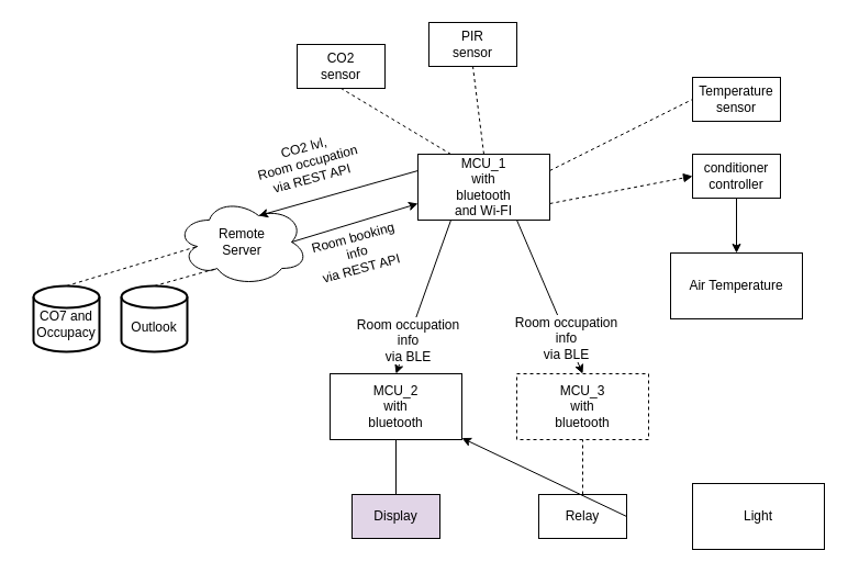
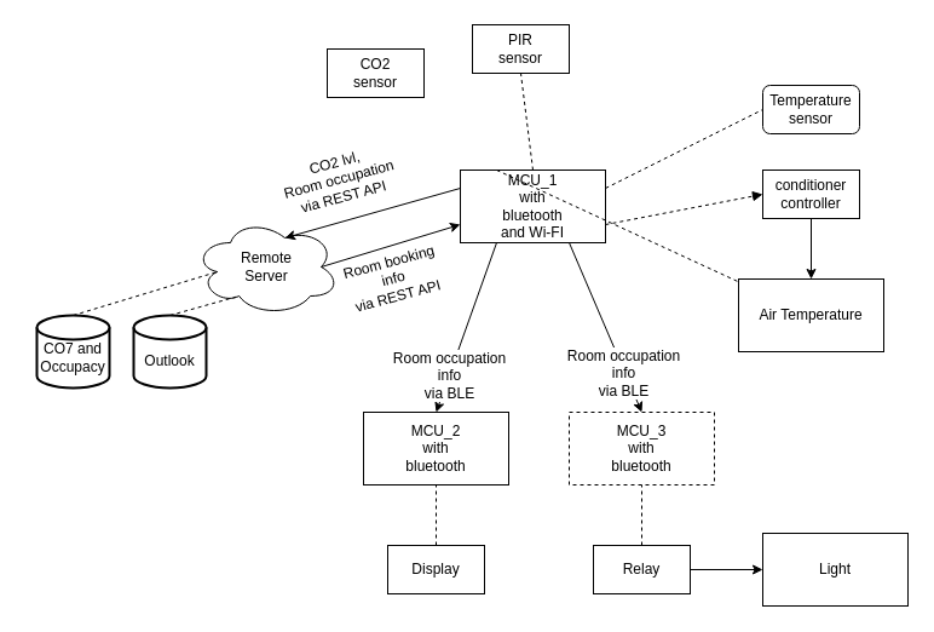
  <mxCell id="0" />
  <mxCell id="1" parent="0" />
  <mxCell id="2" value="&lt;div&gt;MCU_1&lt;/div&gt;&lt;div&gt;with&lt;/div&gt;&lt;div&gt;bluetooth &lt;br&gt;&lt;/div&gt;&lt;div&gt;and Wi-FI&lt;br&gt;&lt;/div&gt;" style="rounded=0;whiteSpace=wrap;html=1;" parent="1" vertex="1"><mxGeometry x="380" y="140" width="120" height="60" as="geometry" /></mxCell>
- <mxCell id="3" value="&lt;div&gt;Temperature&lt;/div&gt;&lt;div&gt;sensor&lt;br&gt;&lt;/div&gt;" style="rounded=0;whiteSpace=wrap;html=1;" parent="1" vertex="1"><mxGeometry x="630" y="70" width="80" height="40" as="geometry" /></mxCell>
+ <mxCell id="3" value="&lt;div&gt;Temperature&lt;/div&gt;&lt;div&gt;sensor&lt;br&gt;&lt;/div&gt;" style="whiteSpace=wrap;html=1;rounded=1;" parent="1" vertex="1"><mxGeometry x="630" y="70" width="80" height="40" as="geometry" /></mxCell>
  <mxCell id="4" value="&lt;div&gt;CO2 &lt;br&gt;&lt;/div&gt;&lt;div&gt;sensor&lt;br&gt;&lt;/div&gt;" style="rounded=0;whiteSpace=wrap;html=1;" parent="1" vertex="1"><mxGeometry x="270" y="40" width="80" height="40" as="geometry" /></mxCell>
  <mxCell id="5" value="&lt;div&gt;PIR&lt;/div&gt;&lt;div&gt;sensor&lt;/div&gt;" style="rounded=0;whiteSpace=wrap;html=1;" parent="1" vertex="1"><mxGeometry x="390" y="20" width="80" height="40" as="geometry" /></mxCell>
  <mxCell id="6" value="&lt;div&gt;MCU_3&lt;/div&gt;&lt;div&gt;with&lt;/div&gt;&lt;div&gt;bluetooth&lt;br&gt;&lt;/div&gt;" style="rounded=0;whiteSpace=wrap;html=1;dashed=1;" parent="1" vertex="1"><mxGeometry x="470" y="340" width="120" height="60" as="geometry" /></mxCell>
  <mxCell id="7" value="&lt;div&gt;Remote&lt;/div&gt;&lt;div&gt;Server&lt;br&gt;&lt;/div&gt;" style="ellipse;shape=cloud;whiteSpace=wrap;html=1;" parent="1" vertex="1"><mxGeometry x="160" y="180" width="120" height="80" as="geometry" /></mxCell>
  <mxCell id="8" value="" style="strokeWidth=2;html=1;shape=mxgraph.flowchart.database;whiteSpace=wrap;" parent="1" vertex="1"><mxGeometry y="260" width="60" height="60" as="geometry" x="30" /></mxCell>
  <mxCell id="9" value="Relay" style="rounded=0;whiteSpace=wrap;html=1;" parent="1" vertex="1"><mxGeometry x="490" y="450" width="80" height="40" as="geometry" /></mxCell>
  <mxCell id="10" value="Air Temperature" style="rounded=0;whiteSpace=wrap;html=1;" parent="1" vertex="1"><mxGeometry x="610" y="230" width="120" height="60" as="geometry" /></mxCell>
  <mxCell id="11" value="&lt;div&gt;conditioner&lt;/div&gt;&lt;div&gt;controller&lt;br&gt;&lt;/div&gt;" style="rounded=0;whiteSpace=wrap;html=1;" parent="1" vertex="1"><mxGeometry x="630" y="140" width="80" height="40" as="geometry" /></mxCell>
  <mxCell id="12" value="&lt;div&gt;&lt;br&gt;&lt;/div&gt;&lt;div&gt;Outlook&lt;br&gt;&lt;/div&gt;" style="strokeWidth=2;html=1;shape=mxgraph.flowchart.database;whiteSpace=wrap;" parent="1" vertex="1"><mxGeometry x="110" y="260" width="60" height="60" as="geometry" /></mxCell>
  <mxCell id="13" value="CO7 and Occupacy" style="text;html=1;strokeColor=none;fillColor=none;align=center;verticalAlign=middle;whiteSpace=wrap;rounded=0;" parent="1" vertex="1"><mxGeometry x="20" y="280" width="80" height="30" as="geometry" /></mxCell>
- <mxCell id="14" value="" style="endArrow=none;dashed=1;html=1;entryX=0.5;entryY=1;entryDx=0;entryDy=0;exitX=0.25;exitY=0;exitDx=0;exitDy=0;" parent="1" source="2" target="4" edge="1"><mxGeometry width="50" height="50" relative="1" as="geometry"><mxPoint x="430" y="130" as="sourcePoint" /><mxPoint x="480" y="80" as="targetPoint" /></mxGeometry></mxCell>
+ <mxCell id="14" value="" style="endArrow=none;dashed=1;html=1;exitX=0.25;exitY=0;exitDx=0;exitDy=0;" parent="1" source="2" target="10" edge="1"><mxGeometry width="50" height="50" relative="1" as="geometry"><mxPoint x="430" y="130" as="sourcePoint" /><mxPoint x="480" y="80" as="targetPoint" /></mxGeometry></mxCell>
  <mxCell id="15" value="" style="endArrow=none;dashed=1;html=1;entryX=0.5;entryY=1;entryDx=0;entryDy=0;exitX=0.5;exitY=0;exitDx=0;exitDy=0;" parent="1" source="2" target="5" edge="1"><mxGeometry width="50" height="50" relative="1" as="geometry"><mxPoint x="460" y="130" as="sourcePoint" /><mxPoint x="510" y="80" as="targetPoint" /></mxGeometry></mxCell>
  <mxCell id="16" value="" style="endArrow=none;dashed=1;html=1;exitX=0.5;exitY=0;exitDx=0;exitDy=0;exitPerimeter=0;entryX=0.31;entryY=0.8;entryDx=0;entryDy=0;entryPerimeter=0;" parent="1" source="12" target="7" edge="1"><mxGeometry width="50" height="50" relative="1" as="geometry"><mxPoint x="130" y="340" as="sourcePoint" /><mxPoint x="200" y="300" as="targetPoint" /></mxGeometry></mxCell>
  <mxCell id="17" value="" style="endArrow=none;dashed=1;html=1;entryX=0.16;entryY=0.55;entryDx=0;entryDy=0;entryPerimeter=0;exitX=0.5;exitY=0;exitDx=0;exitDy=0;exitPerimeter=0;" parent="1" source="8" target="7" edge="1"><mxGeometry width="50" height="50" relative="1" as="geometry"><mxPoint x="210" y="360" as="sourcePoint" /><mxPoint x="260" y="310" as="targetPoint" /></mxGeometry></mxCell>
  <mxCell id="18" value="" style="endArrow=block;dashed=1;html=1;entryX=0;entryY=0.5;entryDx=0;entryDy=0;exitX=1;exitY=0.75;exitDx=0;exitDy=0;" parent="1" source="2" target="11" edge="1"><mxGeometry width="50" height="50" relative="1" as="geometry"><mxPoint x="710" y="250" as="sourcePoint" /><mxPoint x="680" y="315" as="targetPoint" /></mxGeometry></mxCell>
  <mxCell id="19" value="" style="endArrow=none;dashed=1;html=1;entryX=0;entryY=0.5;entryDx=0;entryDy=0;exitX=1;exitY=0.25;exitDx=0;exitDy=0;" parent="1" source="2" target="3" edge="1"><mxGeometry width="50" height="50" relative="1" as="geometry"><mxPoint x="640" y="125" as="sourcePoint" /><mxPoint x="690" y="75" as="targetPoint" /></mxGeometry></mxCell>
  <mxCell id="20" value="" style="endArrow=none;dashed=1;html=1;entryX=0.5;entryY=1;entryDx=0;entryDy=0;exitX=0.5;exitY=0;exitDx=0;exitDy=0;" parent="1" source="9" target="6" edge="1"><mxGeometry width="50" height="50" relative="1" as="geometry"><mxPoint x="627" y="495" as="sourcePoint" /><mxPoint x="677" y="445" as="targetPoint" /></mxGeometry></mxCell>
  <mxCell id="21" value="MCU_2&lt;br&gt;&lt;div&gt;with&lt;/div&gt;&lt;div&gt;bluetooth&lt;br&gt;&lt;/div&gt;" style="rounded=0;whiteSpace=wrap;html=1;" parent="1" vertex="1"><mxGeometry x="300" y="340" width="120" height="60" as="geometry" /></mxCell>
- <mxCell id="22" value="Display" style="rounded=0;whiteSpace=wrap;html=1;fillColor=#e1d5e7;" parent="1" vertex="1"><mxGeometry x="320" y="450" width="80" height="40" as="geometry" /></mxCell>
- <mxCell id="23" value="" style="endArrow=none;dashed=0;html=1;entryX=0.5;entryY=1;entryDx=0;entryDy=0;exitX=0.5;exitY=0;exitDx=0;exitDy=0;" parent="1" source="22" target="21" edge="1"><mxGeometry width="50" height="50" relative="1" as="geometry"><mxPoint x="467" y="495" as="sourcePoint" /><mxPoint x="517" y="445" as="targetPoint" /></mxGeometry></mxCell>
+ <mxCell id="22" value="Display" style="rounded=0;whiteSpace=wrap;html=1;" parent="1" vertex="1"><mxGeometry x="320" y="450" width="80" height="40" as="geometry" /></mxCell>
+ <mxCell id="23" value="" style="endArrow=none;dashed=1;html=1;entryX=0.5;entryY=1;entryDx=0;entryDy=0;exitX=0.5;exitY=0;exitDx=0;exitDy=0;" parent="1" source="22" target="21" edge="1"><mxGeometry width="50" height="50" relative="1" as="geometry"><mxPoint x="467" y="495" as="sourcePoint" /><mxPoint x="517" y="445" as="targetPoint" /></mxGeometry></mxCell>
  <mxCell id="24" value="Light" style="rounded=0;whiteSpace=wrap;html=1;" parent="1" vertex="1"><mxGeometry x="630" y="440" width="120" height="60" as="geometry" /></mxCell>
- <mxCell id="25" value="" style="endArrow=classic;html=1;exitX=1;exitY=0.5;exitDx=0;exitDy=0;" parent="1" source="9" target="21" edge="1"><mxGeometry width="50" height="50" relative="1" as="geometry"><mxPoint x="530" y="570" as="sourcePoint" /><mxPoint x="580" y="520" as="targetPoint" /></mxGeometry></mxCell>
+ <mxCell id="25" value="" style="endArrow=classic;html=1;entryX=0;entryY=0.5;entryDx=0;entryDy=0;exitX=1;exitY=0.5;exitDx=0;exitDy=0;" parent="1" source="9" target="24" edge="1"><mxGeometry width="50" height="50" relative="1" as="geometry"><mxPoint x="530" y="570" as="sourcePoint" /><mxPoint x="580" y="520" as="targetPoint" /></mxGeometry></mxCell>
  <mxCell id="26" value="" style="endArrow=classic;html=1;exitX=0.5;exitY=1;exitDx=0;exitDy=0;" parent="1" source="11" target="10" edge="1"><mxGeometry width="50" height="50" relative="1" as="geometry"><mxPoint x="650" y="370" as="sourcePoint" /><mxPoint x="700" y="320" as="targetPoint" /></mxGeometry></mxCell>
  <mxCell id="27" value="" style="endArrow=classic;html=1;exitX=0;exitY=0.25;exitDx=0;exitDy=0;entryX=0.625;entryY=0.2;entryDx=0;entryDy=0;entryPerimeter=0;" parent="1" source="2" target="7" edge="1"><mxGeometry width="50" height="50" relative="1" as="geometry"><mxPoint x="180" y="120" as="sourcePoint" /><mxPoint x="230" y="70" as="targetPoint" /></mxGeometry></mxCell>
  <mxCell id="28" value="CO2 lvl,&lt;div&gt;Room occupation&lt;br&gt;&lt;/div&gt;&lt;div&gt;via REST API&lt;br&gt;&lt;/div&gt;" style="text;html=1;strokeColor=none;fillColor=none;align=center;verticalAlign=middle;whiteSpace=wrap;rounded=0;rotation=-15;" parent="1" vertex="1"><mxGeometry x="230" y="135" width="100" height="25" as="geometry" /></mxCell>
  <mxCell id="29" value="" style="endArrow=classic;html=1;entryX=0;entryY=0.75;entryDx=0;entryDy=0;exitX=0.875;exitY=0.5;exitDx=0;exitDy=0;exitPerimeter=0;" parent="1" source="7" target="2" edge="1"><mxGeometry width="50" height="50" relative="1" as="geometry"><mxPoint x="300" y="300" as="sourcePoint" /><mxPoint x="350" y="250" as="targetPoint" /></mxGeometry></mxCell>
  <mxCell id="30" value="Room booking info&lt;br&gt;via REST API" style="text;html=1;strokeColor=none;fillColor=none;align=center;verticalAlign=middle;whiteSpace=wrap;rounded=0;rotation=-15;" parent="1" vertex="1"><mxGeometry x="280" y="220" width="90" height="20" as="geometry" /></mxCell>
  <mxCell id="31" value="" style="endArrow=classic;html=1;exitX=0.25;exitY=1;exitDx=0;exitDy=0;entryX=0.5;entryY=0;entryDx=0;entryDy=0;" parent="1" source="2" target="21" edge="1"><mxGeometry width="50" height="50" relative="1" as="geometry"><mxPoint x="370" y="330" as="sourcePoint" /><mxPoint x="420" y="280" as="targetPoint" /></mxGeometry></mxCell>
  <mxCell id="32" value="&lt;div&gt;Room occupation&lt;/div&gt;&lt;div&gt;info&lt;br&gt;&lt;/div&gt;via BLE" style="text;html=1;resizable=0;points=[];align=center;verticalAlign=middle;labelBackgroundColor=#ffffff;" parent="31" vertex="1" connectable="0"><mxGeometry x="0.556" relative="1" as="geometry"><mxPoint as="offset" /></mxGeometry></mxCell>
  <mxCell id="33" value="" style="endArrow=classic;html=1;exitX=0.75;exitY=1;exitDx=0;exitDy=0;entryX=0.5;entryY=0;entryDx=0;entryDy=0;" parent="1" source="2" target="6" edge="1"><mxGeometry width="50" height="50" relative="1" as="geometry"><mxPoint x="460" y="360" as="sourcePoint" /><mxPoint x="510" y="310" as="targetPoint" /></mxGeometry></mxCell>
  <mxCell id="34" value="&lt;div&gt;Room occupation&lt;/div&gt;&lt;div&gt;info&lt;br&gt;&lt;/div&gt;via BLE" style="text;html=1;resizable=0;points=[];align=center;verticalAlign=middle;labelBackgroundColor=#ffffff;" parent="33" vertex="1" connectable="0"><mxGeometry x="0.529" y="-1" relative="1" as="geometry"><mxPoint as="offset" /></mxGeometry></mxCell>
